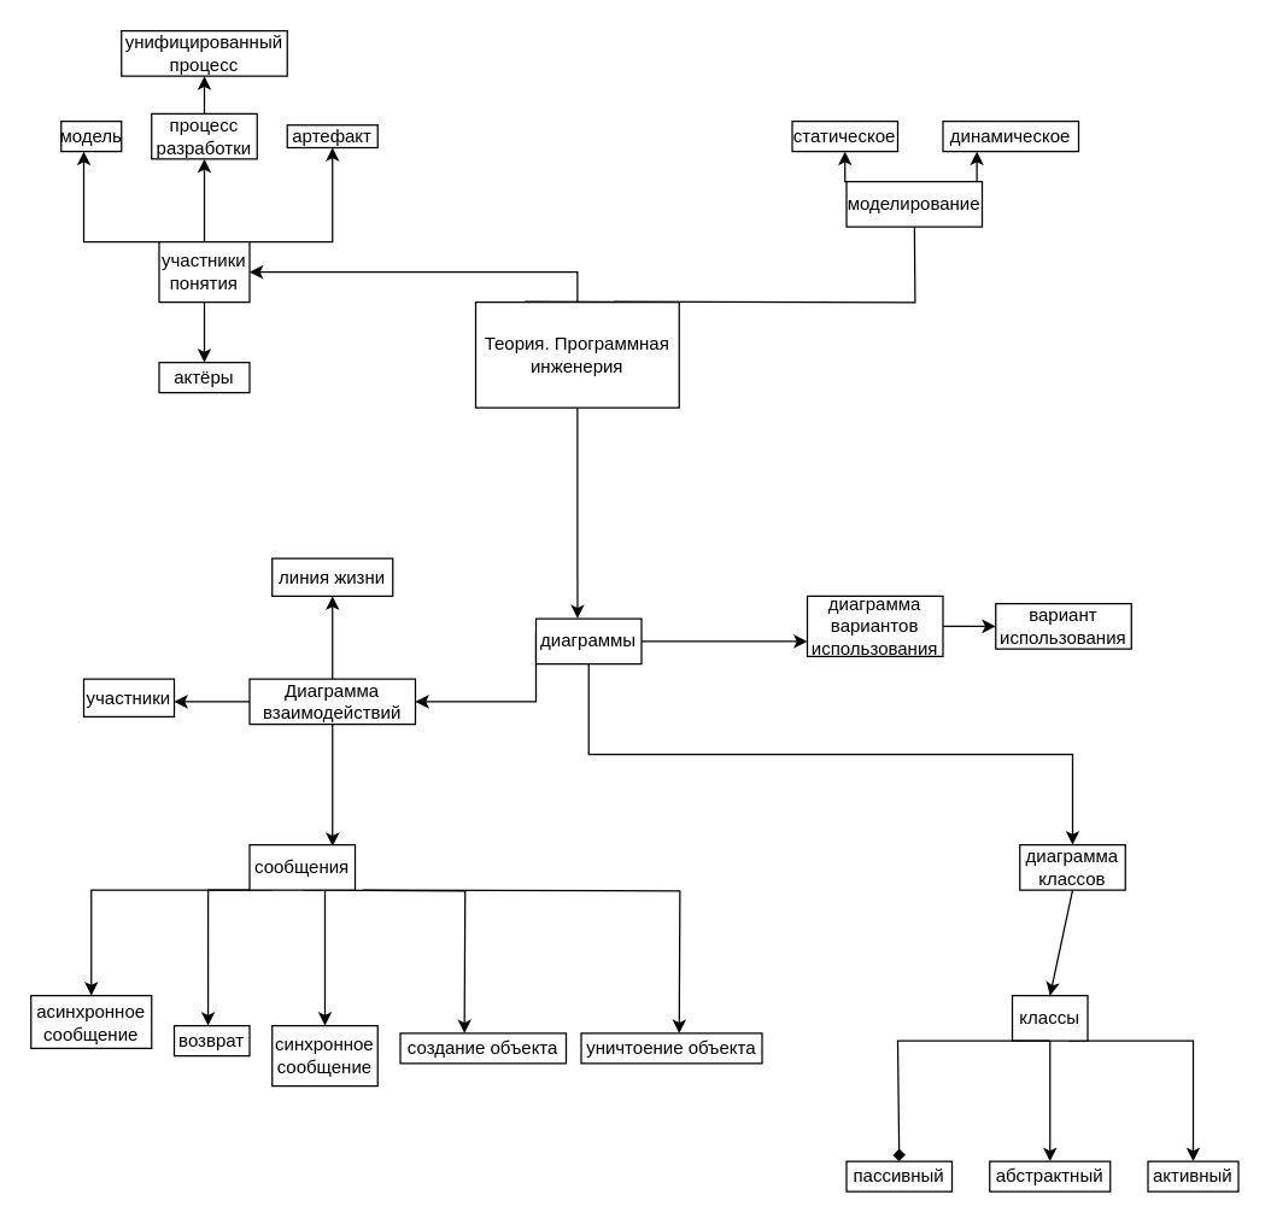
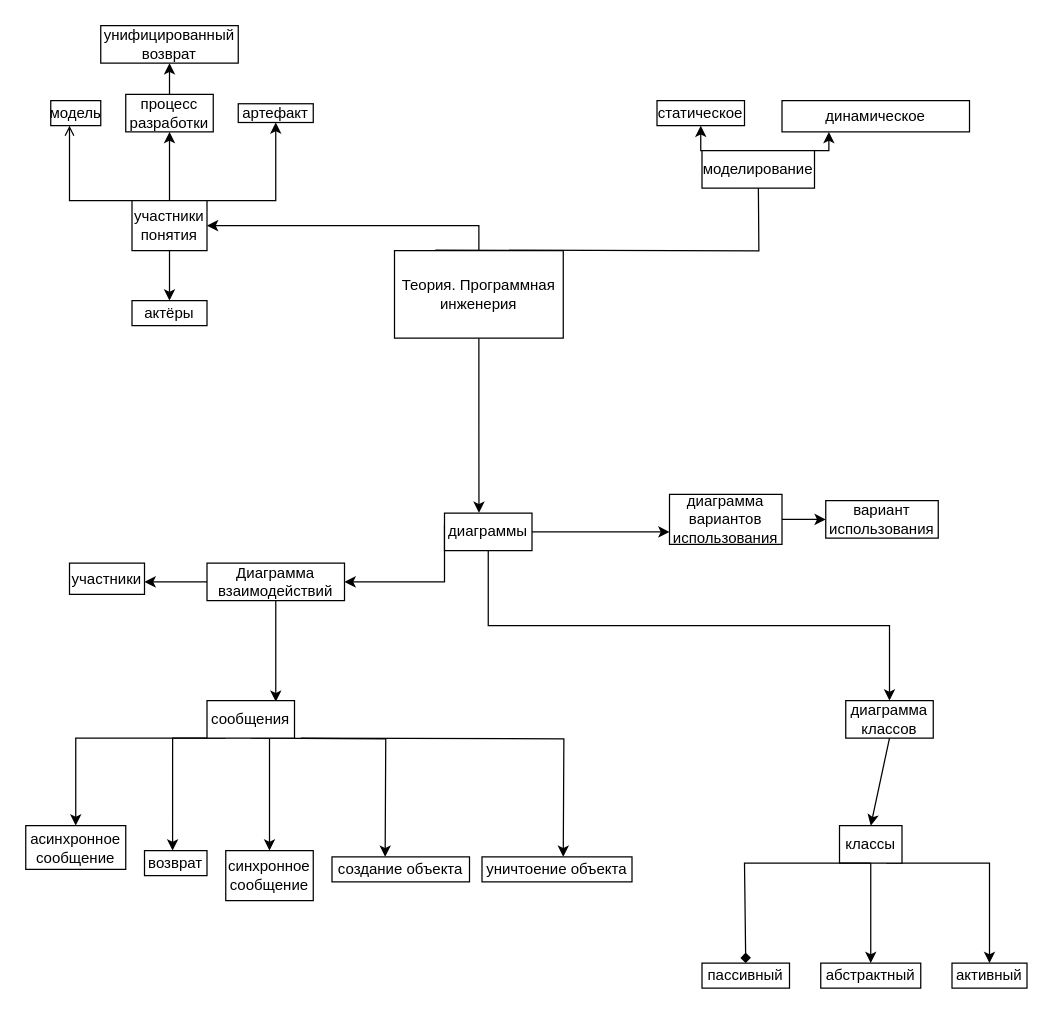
  <mxCell id="0" />
  <mxCell id="1" parent="0" />
  <mxCell id="2" style="edgeStyle=orthogonalEdgeStyle;rounded=0;orthogonalLoop=1;jettySize=auto;html=1;exitX=0;exitY=0;exitDx=0;exitDy=0;entryX=0.5;entryY=1;entryDx=0;entryDy=0;" parent="1" edge="1"><mxGeometry relative="1" as="geometry"><mxPoint x="347.574" y="199.576" as="sourcePoint" /><mxPoint x="606" y="137.86" as="targetPoint" /></mxGeometry></mxCell>
  <mxCell id="3" style="edgeStyle=orthogonalEdgeStyle;rounded=0;orthogonalLoop=1;jettySize=auto;html=1;exitX=1;exitY=0;exitDx=0;exitDy=0;entryX=0.5;entryY=1;entryDx=0;entryDy=0;" edge="1" parent="1" source="4" target="6"><mxGeometry relative="1" as="geometry"><Array as="points"><mxPoint x="220" y="160" /></Array></mxGeometry></mxCell>
  <mxCell id="4" value="участники понятия" style="rounded=0;whiteSpace=wrap;html=1;" parent="1" vertex="1"><mxGeometry x="105" y="160" width="60" height="40" as="geometry" /></mxCell>
  <mxCell id="5" value="процесс разработки" style="rounded=0;whiteSpace=wrap;html=1;" parent="1" vertex="1"><mxGeometry x="100" y="75" width="70" height="30" as="geometry" /></mxCell>
  <mxCell id="6" value="артефакт" style="rounded=0;whiteSpace=wrap;html=1;" parent="1" vertex="1"><mxGeometry x="190" y="82.5" width="60" height="15" as="geometry" /></mxCell>
  <mxCell id="7" value="модель" style="rounded=0;whiteSpace=wrap;html=1;" parent="1" vertex="1"><mxGeometry x="40" y="80" width="40" height="20" as="geometry" /></mxCell>
  <mxCell id="8" value="" style="endArrow=classic;html=1;rounded=0;exitX=0.5;exitY=0;exitDx=0;exitDy=0;entryX=0.5;entryY=1;entryDx=0;entryDy=0;" parent="1" source="4" target="5" edge="1"><mxGeometry width="50" height="50" relative="1" as="geometry"><mxPoint x="621" y="320" as="sourcePoint" /><mxPoint x="671" y="270" as="targetPoint" /></mxGeometry></mxCell>
- <mxCell id="9" value="унифицированный процесс" style="rounded=0;whiteSpace=wrap;html=1;" parent="1" vertex="1"><mxGeometry x="80" y="20" width="110" height="30" as="geometry" /></mxCell>
+ <mxCell id="9" value="унифицированный возврат" style="rounded=0;whiteSpace=wrap;html=1;" parent="1" vertex="1"><mxGeometry x="80" y="20" width="110" height="30" as="geometry" /></mxCell>
  <mxCell id="10" value="вариант использования" style="rounded=0;whiteSpace=wrap;html=1;" parent="1" vertex="1"><mxGeometry x="660" y="400" width="90" height="30" as="geometry" /></mxCell>
  <mxCell id="11" value="" style="endArrow=classic;html=1;rounded=0;exitX=0.5;exitY=0;exitDx=0;exitDy=0;entryX=0.5;entryY=1;entryDx=0;entryDy=0;" parent="1" source="5" target="9" edge="1"><mxGeometry width="50" height="50" relative="1" as="geometry"><mxPoint x="741" y="210" as="sourcePoint" /><mxPoint x="791" y="160" as="targetPoint" /></mxGeometry></mxCell>
  <mxCell id="12" style="edgeStyle=orthogonalEdgeStyle;rounded=0;orthogonalLoop=1;jettySize=auto;html=1;exitX=0.5;exitY=1;exitDx=0;exitDy=0;entryX=0.5;entryY=0;entryDx=0;entryDy=0;" parent="1" source="15" target="22" edge="1"><mxGeometry relative="1" as="geometry" /></mxCell>
  <mxCell id="13" style="edgeStyle=orthogonalEdgeStyle;rounded=0;orthogonalLoop=1;jettySize=auto;html=1;exitX=0.25;exitY=1;exitDx=0;exitDy=0;entryX=1;entryY=0.5;entryDx=0;entryDy=0;" parent="1" source="15" target="21" edge="1"><mxGeometry relative="1" as="geometry"><Array as="points"><mxPoint x="355" y="420" /><mxPoint x="355" y="465" /></Array></mxGeometry></mxCell>
  <mxCell id="14" value="" style="edgeStyle=orthogonalEdgeStyle;rounded=0;orthogonalLoop=1;jettySize=auto;html=1;" edge="1" parent="1" source="15" target="17"><mxGeometry relative="1" as="geometry"><Array as="points"><mxPoint x="535" y="420" /><mxPoint x="535" y="420" /></Array></mxGeometry></mxCell>
  <mxCell id="15" value="диаграммы" style="rounded=0;whiteSpace=wrap;html=1;" parent="1" vertex="1"><mxGeometry x="355" y="410" width="70" height="30" as="geometry" /></mxCell>
  <mxCell id="16" style="edgeStyle=orthogonalEdgeStyle;rounded=0;orthogonalLoop=1;jettySize=auto;html=1;exitX=1;exitY=0.5;exitDx=0;exitDy=0;entryX=0;entryY=0.5;entryDx=0;entryDy=0;" parent="1" source="17" target="10" edge="1"><mxGeometry relative="1" as="geometry" /></mxCell>
  <mxCell id="17" value="диаграмма вариантов использования" style="rounded=0;whiteSpace=wrap;html=1;" parent="1" vertex="1"><mxGeometry x="535" y="395" width="90" height="40" as="geometry" /></mxCell>
- <mxCell id="18" style="edgeStyle=orthogonalEdgeStyle;rounded=0;orthogonalLoop=1;jettySize=auto;html=1;exitX=0.5;exitY=0;exitDx=0;exitDy=0;entryX=0.5;entryY=1;entryDx=0;entryDy=0;" parent="1" source="21" target="41" edge="1"><mxGeometry relative="1" as="geometry" /></mxCell>
  <mxCell id="19" value="" style="edgeStyle=orthogonalEdgeStyle;rounded=0;orthogonalLoop=1;jettySize=auto;html=1;" edge="1" parent="1" source="21" target="33"><mxGeometry relative="1" as="geometry"><Array as="points"><mxPoint x="135" y="465" /><mxPoint x="135" y="465" /></Array></mxGeometry></mxCell>
  <mxCell id="20" style="edgeStyle=orthogonalEdgeStyle;rounded=0;orthogonalLoop=1;jettySize=auto;html=1;entryX=0.786;entryY=0.029;entryDx=0;entryDy=0;entryPerimeter=0;" edge="1" parent="1" source="21" target="40"><mxGeometry relative="1" as="geometry"><mxPoint x="220" y="550" as="targetPoint" /></mxGeometry></mxCell>
  <mxCell id="21" value="Диаграмма взаимодействий" style="rounded=0;whiteSpace=wrap;html=1;" parent="1" vertex="1"><mxGeometry x="165" y="450" width="110" height="30" as="geometry" /></mxCell>
  <mxCell id="22" value="диаграмма классов" style="rounded=0;whiteSpace=wrap;html=1;" parent="1" vertex="1"><mxGeometry x="676" y="560" width="70" height="30" as="geometry" /></mxCell>
  <mxCell id="23" value="актёры" style="rounded=0;whiteSpace=wrap;html=1;" parent="1" vertex="1"><mxGeometry x="105" y="240" width="60" height="20" as="geometry" /></mxCell>
  <mxCell id="24" value="" style="endArrow=classic;html=1;rounded=0;exitX=0.5;exitY=1;exitDx=0;exitDy=0;entryX=0.5;entryY=0;entryDx=0;entryDy=0;" parent="1" source="4" target="23" edge="1"><mxGeometry width="50" height="50" relative="1" as="geometry"><mxPoint x="625" y="420" as="sourcePoint" /><mxPoint x="655" y="460" as="targetPoint" /></mxGeometry></mxCell>
  <mxCell id="25" style="edgeStyle=orthogonalEdgeStyle;rounded=0;orthogonalLoop=1;jettySize=auto;html=1;exitX=0.75;exitY=1;exitDx=0;exitDy=0;entryX=0.5;entryY=0;entryDx=0;entryDy=0;" parent="1" source="27" target="47" edge="1"><mxGeometry relative="1" as="geometry"><Array as="points"><mxPoint x="791" y="690" /></Array></mxGeometry></mxCell>
  <mxCell id="26" style="edgeStyle=orthogonalEdgeStyle;rounded=0;orthogonalLoop=1;jettySize=auto;html=1;exitX=0.5;exitY=1;exitDx=0;exitDy=0;entryX=0.5;entryY=0;entryDx=0;entryDy=0;" parent="1" source="27" target="49" edge="1"><mxGeometry relative="1" as="geometry" /></mxCell>
  <mxCell id="27" value="классы" style="rounded=0;whiteSpace=wrap;html=1;" parent="1" vertex="1"><mxGeometry x="671" y="660" width="50" height="30" as="geometry" /></mxCell>
  <mxCell id="28" style="edgeStyle=orthogonalEdgeStyle;rounded=0;orthogonalLoop=1;jettySize=auto;html=1;exitX=0;exitY=0;exitDx=0;exitDy=0;entryX=0.5;entryY=1;entryDx=0;entryDy=0;" edge="1" parent="1" source="30" target="31"><mxGeometry relative="1" as="geometry" /></mxCell>
  <mxCell id="29" style="edgeStyle=orthogonalEdgeStyle;rounded=0;orthogonalLoop=1;jettySize=auto;html=1;exitX=1;exitY=0;exitDx=0;exitDy=0;entryX=0.25;entryY=1;entryDx=0;entryDy=0;" edge="1" parent="1" source="30" target="32"><mxGeometry relative="1" as="geometry" /></mxCell>
  <mxCell id="30" value="моделирование" style="rounded=0;whiteSpace=wrap;html=1;" parent="1" vertex="1"><mxGeometry x="561" y="120" width="90" height="30" as="geometry" /></mxCell>
  <mxCell id="31" value="статическое" style="rounded=0;whiteSpace=wrap;html=1;" parent="1" vertex="1"><mxGeometry x="525" y="80" width="70" height="20" as="geometry" /></mxCell>
- <mxCell id="32" value="динамическое" style="rounded=0;whiteSpace=wrap;html=1;" parent="1" vertex="1"><mxGeometry x="625" y="80" width="90" height="20" as="geometry" /></mxCell>
+ <mxCell id="32" value="динамическое" style="rounded=0;whiteSpace=wrap;html=1;" parent="1" vertex="1"><mxGeometry x="625" y="80" width="150" height="25" as="geometry" /></mxCell>
  <mxCell id="33" value="участники" style="rounded=0;whiteSpace=wrap;html=1;" parent="1" vertex="1"><mxGeometry x="55" y="450" width="60" height="25" as="geometry" /></mxCell>
  <mxCell id="34" value="" style="endArrow=classic;html=1;rounded=0;exitX=0.5;exitY=1;exitDx=0;exitDy=0;entryX=0.5;entryY=0;entryDx=0;entryDy=0;" parent="1" source="22" target="27" edge="1"><mxGeometry width="50" height="50" relative="1" as="geometry"><mxPoint x="321" y="680" as="sourcePoint" /><mxPoint x="371" y="630" as="targetPoint" /></mxGeometry></mxCell>
  <mxCell id="35" style="edgeStyle=orthogonalEdgeStyle;rounded=0;orthogonalLoop=1;jettySize=auto;html=1;exitX=0;exitY=1;exitDx=0;exitDy=0;entryX=0.5;entryY=0;entryDx=0;entryDy=0;" parent="1" source="40" target="43" edge="1"><mxGeometry relative="1" as="geometry"><Array as="points"><mxPoint x="60" y="590" /></Array></mxGeometry></mxCell>
  <mxCell id="36" style="edgeStyle=orthogonalEdgeStyle;rounded=0;orthogonalLoop=1;jettySize=auto;html=1;exitX=0.25;exitY=1;exitDx=0;exitDy=0;entryX=0.5;entryY=0;entryDx=0;entryDy=0;" parent="1" edge="1"><mxGeometry relative="1" as="geometry"><mxPoint x="179.98" y="590" as="sourcePoint" /><mxPoint x="137.48" y="680" as="targetPoint" /><Array as="points"><mxPoint x="137" y="590" /></Array></mxGeometry></mxCell>
  <mxCell id="37" style="edgeStyle=orthogonalEdgeStyle;rounded=0;orthogonalLoop=1;jettySize=auto;html=1;exitX=0.5;exitY=1;exitDx=0;exitDy=0;entryX=0.5;entryY=0;entryDx=0;entryDy=0;" parent="1" source="40" target="42" edge="1"><mxGeometry relative="1" as="geometry"><Array as="points"><mxPoint x="215" y="590" /></Array></mxGeometry></mxCell>
  <mxCell id="38" style="edgeStyle=orthogonalEdgeStyle;rounded=0;orthogonalLoop=1;jettySize=auto;html=1;exitX=0.75;exitY=1;exitDx=0;exitDy=0;entryX=0.5;entryY=0;entryDx=0;entryDy=0;" parent="1" edge="1"><mxGeometry relative="1" as="geometry"><mxPoint x="205.02" y="590" as="sourcePoint" /><mxPoint x="307.52" y="685" as="targetPoint" /></mxGeometry></mxCell>
  <mxCell id="39" style="edgeStyle=orthogonalEdgeStyle;rounded=0;orthogonalLoop=1;jettySize=auto;html=1;exitX=1;exitY=1;exitDx=0;exitDy=0;entryX=0.5;entryY=0;entryDx=0;entryDy=0;" parent="1" edge="1"><mxGeometry relative="1" as="geometry"><mxPoint x="240" y="590" as="sourcePoint" /><mxPoint x="450" y="685" as="targetPoint" /></mxGeometry></mxCell>
  <mxCell id="40" value="сообщения" style="rounded=0;whiteSpace=wrap;html=1;" parent="1" vertex="1"><mxGeometry x="165" y="560" width="70" height="30" as="geometry" /></mxCell>
- <mxCell id="41" value="линия жизни" style="rounded=0;whiteSpace=wrap;html=1;" parent="1" vertex="1"><mxGeometry x="180" y="370" width="80" height="25" as="geometry" /></mxCell>
  <mxCell id="42" value="синхронное сообщение" style="rounded=0;whiteSpace=wrap;html=1;" parent="1" vertex="1"><mxGeometry x="180" y="680" width="70" height="40" as="geometry" /></mxCell>
  <mxCell id="43" value="асинхронное сообщение" style="rounded=0;whiteSpace=wrap;html=1;" parent="1" vertex="1"><mxGeometry x="20" y="660" width="80" height="35" as="geometry" /></mxCell>
  <mxCell id="44" value="возврат" style="rounded=0;whiteSpace=wrap;html=1;" parent="1" vertex="1"><mxGeometry x="115" y="680" width="50" height="20" as="geometry" /></mxCell>
  <mxCell id="45" value="создание объекта" style="rounded=0;whiteSpace=wrap;html=1;" parent="1" vertex="1"><mxGeometry x="265" y="685" width="110" height="20" as="geometry" /></mxCell>
  <mxCell id="46" value="уничтоение объекта" style="rounded=0;whiteSpace=wrap;html=1;" parent="1" vertex="1"><mxGeometry x="385" y="685" width="120" height="20" as="geometry" /></mxCell>
  <mxCell id="47" value="активный" style="rounded=0;whiteSpace=wrap;html=1;" parent="1" vertex="1"><mxGeometry x="761" y="770" width="60" height="20" as="geometry" /></mxCell>
  <mxCell id="48" value="пассивный" style="rounded=0;whiteSpace=wrap;html=1;" parent="1" vertex="1"><mxGeometry x="561" y="770" width="70" height="20" as="geometry" /></mxCell>
  <mxCell id="49" value="абстрактный" style="rounded=0;whiteSpace=wrap;html=1;" parent="1" vertex="1"><mxGeometry x="656" y="770" width="80" height="20" as="geometry" /></mxCell>
- <mxCell id="50" value="" style="endArrow=classic;html=1;rounded=0;entryX=0.375;entryY=1;entryDx=0;entryDy=0;exitX=0;exitY=0;exitDx=0;exitDy=0;entryPerimeter=0;" edge="1" parent="1" source="4" target="7"><mxGeometry width="50" height="50" relative="1" as="geometry"><mxPoint x="105" y="180" as="sourcePoint" /><mxPoint x="155" y="130" as="targetPoint" /><Array as="points"><mxPoint x="85" y="160" /><mxPoint x="55" y="160" /></Array></mxGeometry></mxCell>
+ <mxCell id="50" value="" style="endArrow=open;html=1;rounded=0;entryX=0.375;entryY=1;entryDx=0;entryDy=0;exitX=0;exitY=0;exitDx=0;exitDy=0;entryPerimeter=0;" edge="1" parent="1" source="4" target="7"><mxGeometry width="50" height="50" relative="1" as="geometry"><mxPoint x="105" y="180" as="sourcePoint" /><mxPoint x="155" y="130" as="targetPoint" /><Array as="points"><mxPoint x="85" y="160" /><mxPoint x="55" y="160" /></Array></mxGeometry></mxCell>
  <mxCell id="51" value="" style="endArrow=diamond;html=1;rounded=0;exitX=0.5;exitY=1;exitDx=0;exitDy=0;entryX=0.5;entryY=0;entryDx=0;entryDy=0;" edge="1" parent="1" source="27" target="48"><mxGeometry width="50" height="50" relative="1" as="geometry"><mxPoint x="505" y="620" as="sourcePoint" /><mxPoint x="555" y="690" as="targetPoint" /><Array as="points"><mxPoint x="595" y="690" /></Array></mxGeometry></mxCell>
  <mxCell id="52" style="edgeStyle=orthogonalEdgeStyle;rounded=0;orthogonalLoop=1;jettySize=auto;html=1;entryX=0.394;entryY=-0.007;entryDx=0;entryDy=0;entryPerimeter=0;" edge="1" parent="1" source="54" target="15"><mxGeometry relative="1" as="geometry" /></mxCell>
  <mxCell id="53" style="edgeStyle=orthogonalEdgeStyle;rounded=0;orthogonalLoop=1;jettySize=auto;html=1;entryX=1;entryY=0.5;entryDx=0;entryDy=0;" edge="1" parent="1" source="54" target="4"><mxGeometry relative="1" as="geometry"><Array as="points"><mxPoint x="383" y="180" /></Array></mxGeometry></mxCell>
  <mxCell id="54" value="Теория. Программная инженерия" style="rounded=0;whiteSpace=wrap;html=1;" vertex="1" parent="1"><mxGeometry x="315" y="200" width="135" height="70" as="geometry" /></mxCell>
